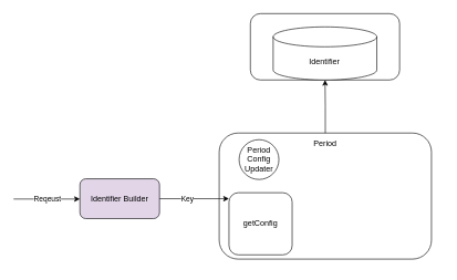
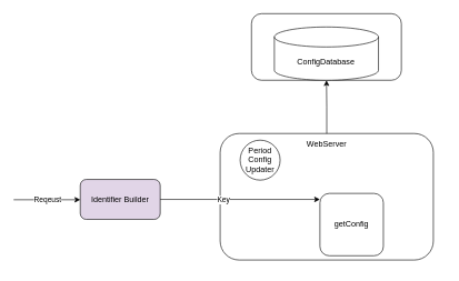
  <mxCell id="0" />
  <mxCell id="1" parent="0" />
  <mxCell id="2" value="" style="group" vertex="1" connectable="0" parent="1"><mxGeometry x="20" y="20" width="646.37" height="380" as="geometry" /></mxCell>
  <mxCell id="3" value="Identifier Builder" style="rounded=1;whiteSpace=wrap;html=1;fillColor=#e1d5e7;" vertex="1" parent="2"><mxGeometry x="100" y="249" width="120" height="60" as="geometry" /></mxCell>
  <mxCell id="4" value="" style="endArrow=classic;html=1;" edge="1" parent="2"><mxGeometry relative="1" as="geometry"><mxPoint y="279.5" as="sourcePoint" /><mxPoint x="100" y="279.5" as="targetPoint" /></mxGeometry></mxCell>
  <mxCell id="5" value="Reqeust" style="edgeLabel;resizable=0;html=1;align=center;verticalAlign=middle;" connectable="0" vertex="1" parent="4"><mxGeometry relative="1" as="geometry" /></mxCell>
  <mxCell id="6" value="" style="group" vertex="1" connectable="0" parent="2"><mxGeometry x="310" y="190" width="320" height="190" as="geometry" /></mxCell>
  <mxCell id="7" value="" style="rounded=1;whiteSpace=wrap;html=1;align=center;" vertex="1" parent="6"><mxGeometry x="-0.001" y="-10.004" width="320" height="190" as="geometry" /></mxCell>
- <mxCell id="8" value="getConfig" style="whiteSpace=wrap;html=1;rounded=1;" vertex="1" parent="6"><mxGeometry x="14.77" y="80" width="95.23" height="93.63" as="geometry" /></mxCell>
- <mxCell id="9" value="Period" style="text;html=1;strokeColor=none;fillColor=none;align=center;verticalAlign=middle;whiteSpace=wrap;rounded=0;" vertex="1" parent="6"><mxGeometry x="132.923" y="-10" width="54.154" height="34.545" as="geometry" /></mxCell>
+ <mxCell id="8" value="getConfig" style="whiteSpace=wrap;html=1;rounded=1;" vertex="1" parent="6"><mxGeometry x="149.77" y="80" width="95.23" height="93.63" as="geometry" /></mxCell>
+ <mxCell id="9" value="WebServer" style="text;html=1;strokeColor=none;fillColor=none;align=center;verticalAlign=middle;whiteSpace=wrap;rounded=0;" vertex="1" parent="6"><mxGeometry x="132.923" y="-10" width="54.154" height="34.545" as="geometry" /></mxCell>
  <mxCell id="10" value="Period&lt;br&gt;Config&lt;br&gt;Updater" style="ellipse;whiteSpace=wrap;html=1;aspect=fixed;" vertex="1" parent="6"><mxGeometry x="30" width="60" height="60" as="geometry" /></mxCell>
  <mxCell id="11" value="" style="edgeStyle=orthogonalEdgeStyle;rounded=0;orthogonalLoop=1;jettySize=auto;html=1;" edge="1" parent="2" source="3" target="8"><mxGeometry relative="1" as="geometry"><Array as="points"><mxPoint x="300" y="279" /><mxPoint x="300" y="279" /></Array></mxGeometry></mxCell>
  <mxCell id="12" value="Key" style="edgeLabel;html=1;align=center;verticalAlign=middle;resizable=0;points=[];" vertex="1" connectable="0" parent="11"><mxGeometry x="-0.217" relative="1" as="geometry"><mxPoint as="offset" /></mxGeometry></mxCell>
  <mxCell id="13" value="" style="group" vertex="1" connectable="0" parent="2"><mxGeometry x="357" width="289.37" height="100" as="geometry" /></mxCell>
  <mxCell id="14" value="" style="rounded=1;whiteSpace=wrap;html=1;" vertex="1" parent="13"><mxGeometry width="225" height="100" as="geometry" /></mxCell>
  <mxCell id="15" value="" style="group" vertex="1" connectable="0" parent="13"><mxGeometry x="64.37" width="225" height="100" as="geometry" /></mxCell>
- <mxCell id="16" value="Identifier" style="shape=cylinder3;whiteSpace=wrap;html=1;boundedLbl=1;backgroundOutline=1;size=15;" vertex="1" parent="15"><mxGeometry x="-30.0" y="20" width="156.25" height="80" as="geometry" /></mxCell>
+ <mxCell id="16" value="ConfigDatabase" style="shape=cylinder3;whiteSpace=wrap;html=1;boundedLbl=1;backgroundOutline=1;size=15;" vertex="1" parent="15"><mxGeometry x="-30.0" y="20" width="156.25" height="80" as="geometry" /></mxCell>
  <mxCell id="17" value="" style="edgeStyle=orthogonalEdgeStyle;rounded=0;orthogonalLoop=1;jettySize=auto;html=1;" edge="1" parent="2" source="9" target="16"><mxGeometry relative="1" as="geometry" /></mxCell>
